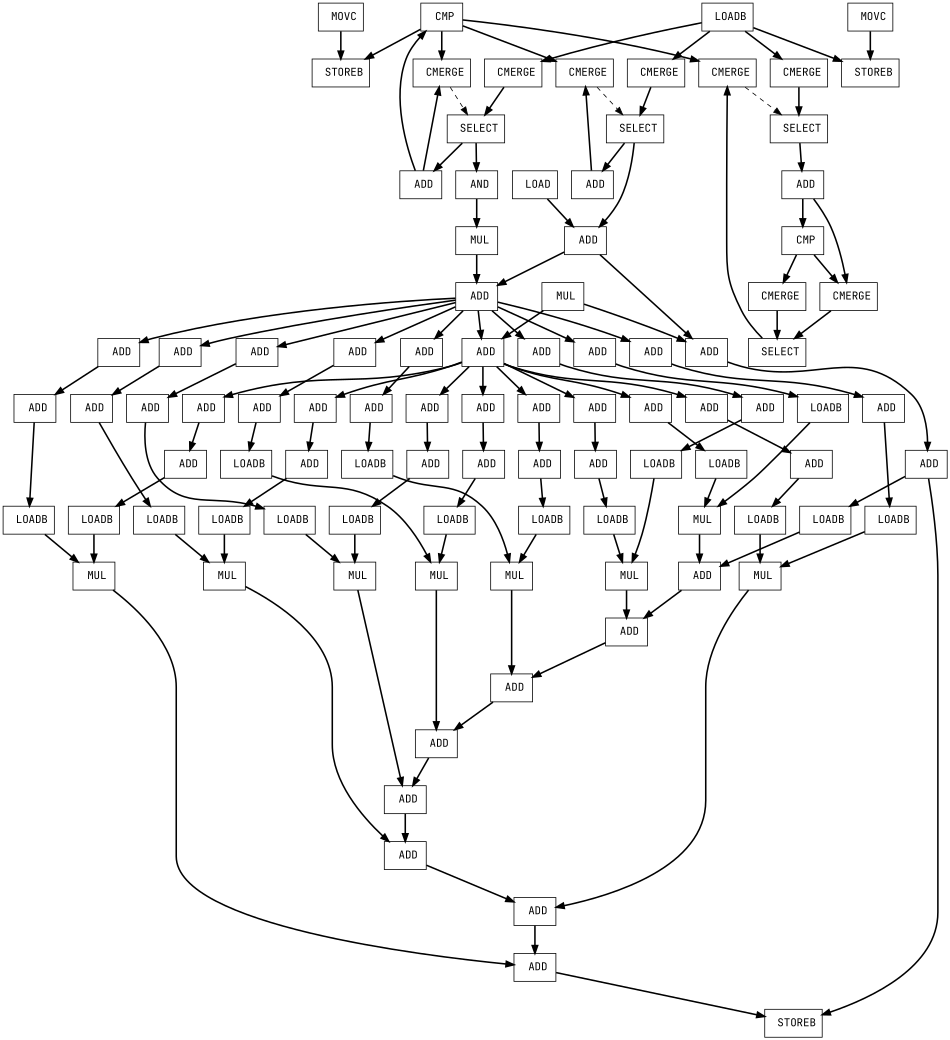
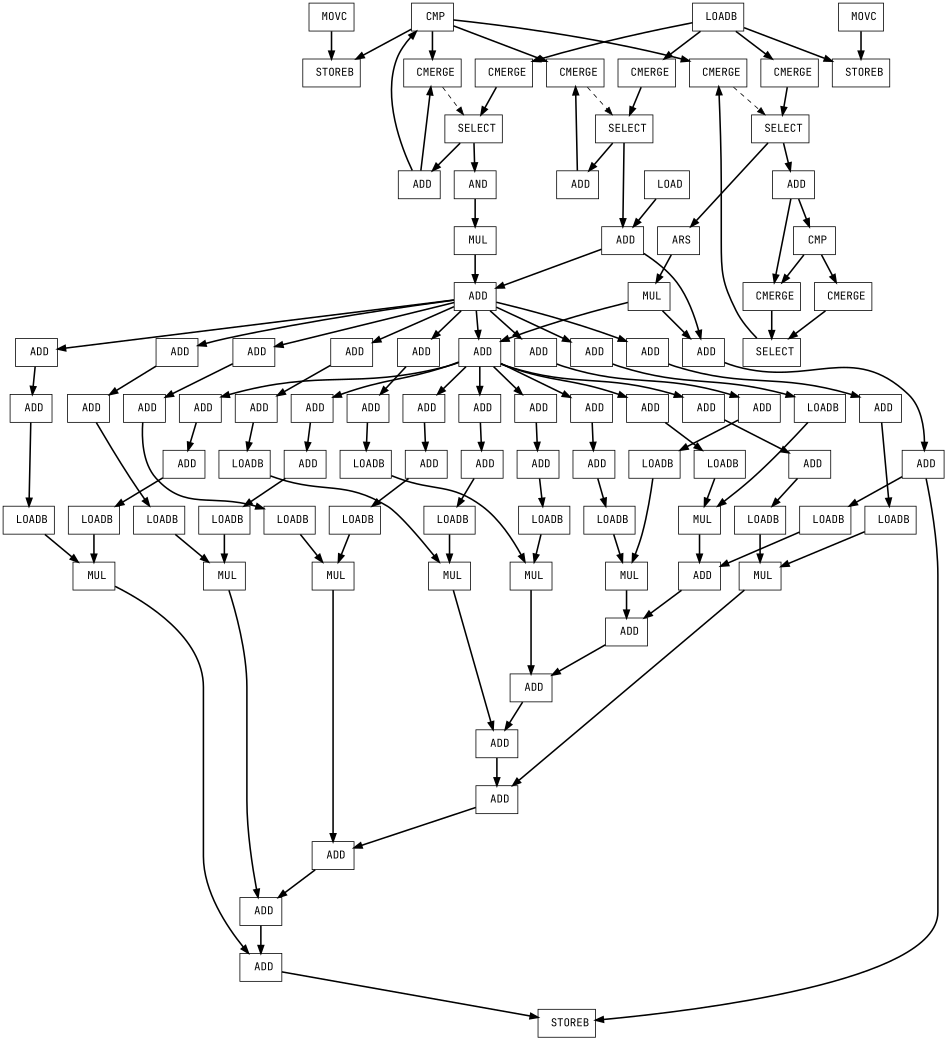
  digraph {
    compound=true
    fontname="JetBrains Mono"
    nslimit=1000.0
    node [fontname="JetBrains Mono" shape=box]
    edge [color=black fontname="JetBrains Mono" style=bold]
    n1 [label=" STOREB"]
    n2 [label=" MOVC"]
    n3 [label=" LOADB"]
    n4 [label=" STOREB"]
    n5 [label=" CMERGE"]
    n6 [label=" CMERGE"]
    n7 [label=" CMERGE"]
    n8 [label=" SELECT"]
    n9 [label=" SELECT"]
    n10 [label=" SELECT"]
    n11 [label=" MOVC"]
    n12 [label=" ADD"]
    n13 [label=" ADD"]
    n14 [label=" CMERGE"]
    n15 [label=" ADD"]
    n16 [label=" ADD"]
    n17 [label=" ADD"]
    n18 [label=" ADD"]
    n19 [label=" ADD"]
    n20 [label=" ADD"]
    n21 [label=" ADD"]
    n22 [label=" ADD"]
    n23 [label=" ADD"]
    n24 [label=" ADD"]
    n25 [label=" ADD"]
    n26 [label=" ADD"]
    n27 [label=" LOAD"]
    n28 [label=" STOREB"]
    n29 [label=" LOADB"]
    n30 [label=" ADD"]
    n31 [label=" ADD"]
    n32 [label=" ADD"]
    n33 [label=" ADD"]
    n34 [label=" ADD"]
    n35 [label=" ADD"]
    n36 [label=" ADD"]
    n37 [label=" ADD"]
    n38 [label=" ADD"]
    n39 [label=" ADD"]
    n40 [label=" ADD"]
    n41 [label=" ADD"]
    n42 [label=" ADD"]
    n43 [label=" ADD"]
    n44 [label=" ADD"]
    n45 [label=" LOADB"]
    n46 [label=" ADD"]
    n47 [label=" ADD"]
    n48 [label=" ADD"]
    n49 [label=" ADD"]
    n50 [label=" ADD"]
    n51 [label=" ADD"]
    n52 [label=" ADD"]
    n53 [label=" ADD"]
    n54 [label=" LOADB"]
    n55 [label=" MUL"]
    n56 [label=" LOADB"]
    n57 [label=" LOADB"]
    n58 [label=" MUL"]
    n59 [label=" LOADB"]
    n60 [label=" MUL"]
    n61 [label=" LOADB"]
    n62 [label=" MUL"]
    n63 [label=" ADD"]
    n64 [label=" LOADB"]
    n65 [label=" MUL"]
    n66 [label=" LOADB"]
    n67 [label=" MUL"]
    n68 [label=" LOADB"]
    n69 [label=" MUL"]
    n70 [label=" MUL"]
    n71 [label=" ADD"]
    n72 [label=" ADD"]
    n73 [label=" ADD"]
    n74 [label=" ADD"]
    n75 [label=" ADD"]
    n76 [label=" ADD"]
    n77 [label=" LOADB"]
    n78 [label=" LOADB"]
    n79 [label=" LOADB"]
    n80 [label=" LOADB"]
    n81 [label=" LOADB"]
    n82 [label=" LOADB"]
    n83 [label=" LOADB"]
    n84 [label=" ADD"]
+   n85 [label=" ARS"]
    n86 [label=" CMP"]
    n87 [label=" CMERGE"]
    n88 [label=" MUL"]
    n89 [label=" CMERGE"]
    n90 [label=" SELECT"]
    n91 [label=" CMERGE"]
    n92 [label=" ADD"]
    n93 [label=" AND"]
    n94 [label=" CMP"]
    n95 [label=" CMERGE"]
    n96 [label=" MUL"]
    n2 -> n1
    n3 -> n4
    n3 -> n5
    n3 -> n6
    n3 -> n7
    n5 -> n8
    n6 -> n9
    n7 -> n10
    n8 -> n84
+   n8 -> n85
    n9 -> n92
    n9 -> n93
    n10 -> n12
    n10 -> n13
    n11 -> n4
    n12 -> n14
    n13 -> n15
    n13 -> n16
    n14 -> n10 [style=dashed]
    n15 -> n17
    n16 -> n18
    n16 -> n19
    n16 -> n20
    n16 -> n21
    n16 -> n22
    n16 -> n23
    n16 -> n24
    n16 -> n25
    n16 -> n26
    n17 -> n28
    n17 -> n29
    n18 -> n38
    n19 -> n39
    n20 -> n40
    n21 -> n41
    n22 -> n42
    n23 -> n43
    n24 -> n44
    n25 -> n45
    n26 -> n46
    n26 -> n47
    n26 -> n48
    n26 -> n49
    n26 -> n50
    n26 -> n51
    n26 -> n52
    n26 -> n53
    n27 -> n13
    n29 -> n30
    n30 -> n31
    n31 -> n32
    n32 -> n33
    n33 -> n34
    n34 -> n35
    n35 -> n36
    n36 -> n37
    n37 -> n28
    n38 -> n54
    n39 -> n56
    n40 -> n57
    n41 -> n59
    n42 -> n61
    n43 -> n66
    n44 -> n68
    n45 -> n70
    n46 -> n63
    n47 -> n71
    n48 -> n72
    n49 -> n73
    n50 -> n74
    n51 -> n75
    n52 -> n76
    n53 -> n77
    n54 -> n55
    n55 -> n37
    n56 -> n65
    n57 -> n58
    n58 -> n36
    n59 -> n60
    n60 -> n35
    n61 -> n62
    n62 -> n34
    n63 -> n64
    n64 -> n62
    n65 -> n33
    n66 -> n67
    n67 -> n32
    n68 -> n69
    n69 -> n31
    n70 -> n30
    n71 -> n78
    n72 -> n79
    n73 -> n80
    n74 -> n81
    n75 -> n82
    n76 -> n83
    n77 -> n70
    n78 -> n55
    n79 -> n58
    n80 -> n60
    n81 -> n65
    n82 -> n67
    n83 -> n69
    n84 -> n86
    n84 -> n87
+   n85 -> n88
    n86 -> n87
    n86 -> n89
    n87 -> n90
    n88 -> n15
    n88 -> n26
    n89 -> n90
    n90 -> n91
    n91 -> n8 [style=dashed]
    n92 -> n94
    n92 -> n95
    n93 -> n96
    n94 -> n1
    n94 -> n14
    n94 -> n91
    n94 -> n95
    n95 -> n9 [style=dashed]
    n96 -> n16
  }
